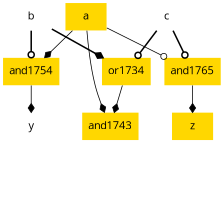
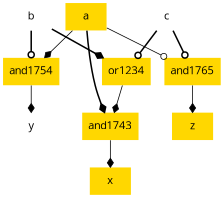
  digraph {
    fontname="Open Sans"
    rankdir=TB
    node [color=brown fillcolor=gold fontname="Open Sans" shape=plaintext style=filled]
    edge [arrowhead=diamond fontname="Open Sans" style=solid]
    n1 [label=and1743]
+   n2 [color=darkorange label=x]
    n3 [color=darkorange label=and1754]
    n4 [color=darkgreen fillcolor=white label=y]
    n5 [color=darkorange label=and1765]
    n6 [label=z]
-   n7 [color=deeppink label=or1734]
+   n7 [color=deeppink label=or1234]
    n8 [color=darkgreen label=a]
    n9 [fillcolor=white label=b]
    n10 [color=deeppink fillcolor=white label=c]
+   n1 -> n2
    n3 -> n4
    n5 -> n6
    n7 -> n1
-   n8 -> n1
+   n8 -> n1 [style=bold]
    n8 -> n3
    n8 -> n5 [arrowhead=odot]
    n9 -> n3 [arrowhead=odot style=bold]
    n9 -> n7 [style=bold]
    n10 -> n5 [arrowhead=odot style=bold]
    n10 -> n7 [arrowhead=odot style=bold]
  }
